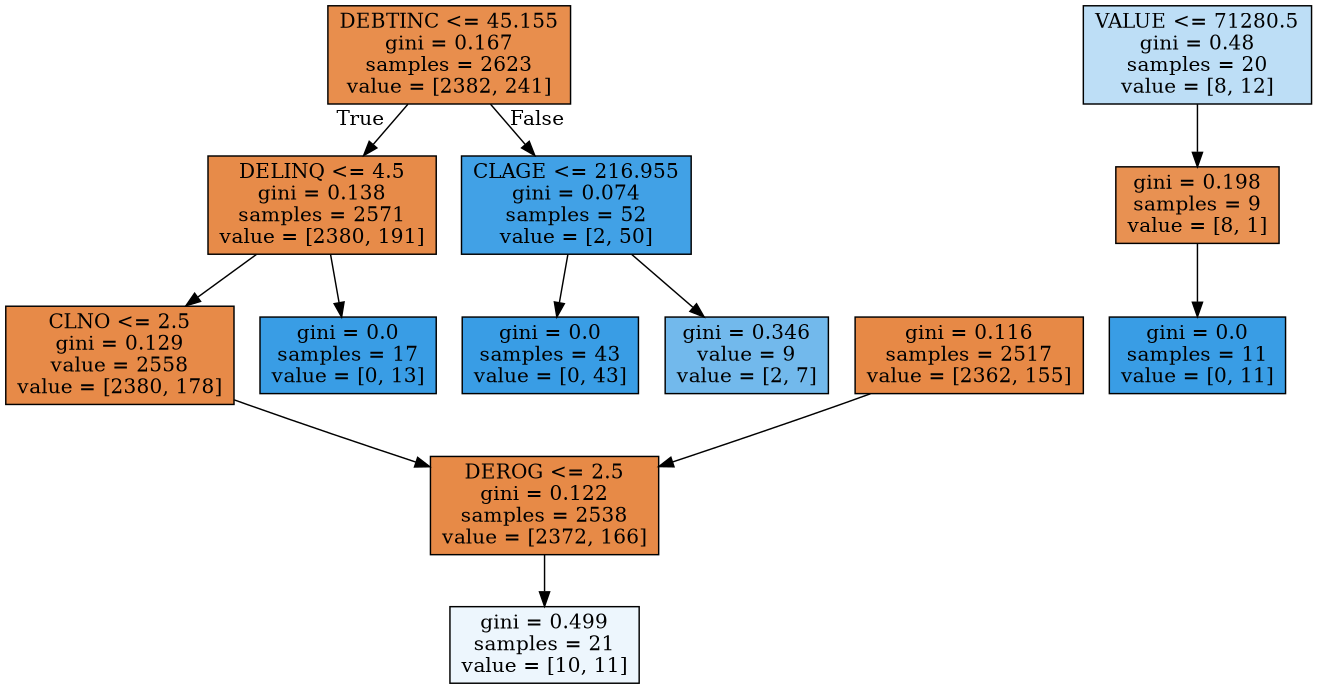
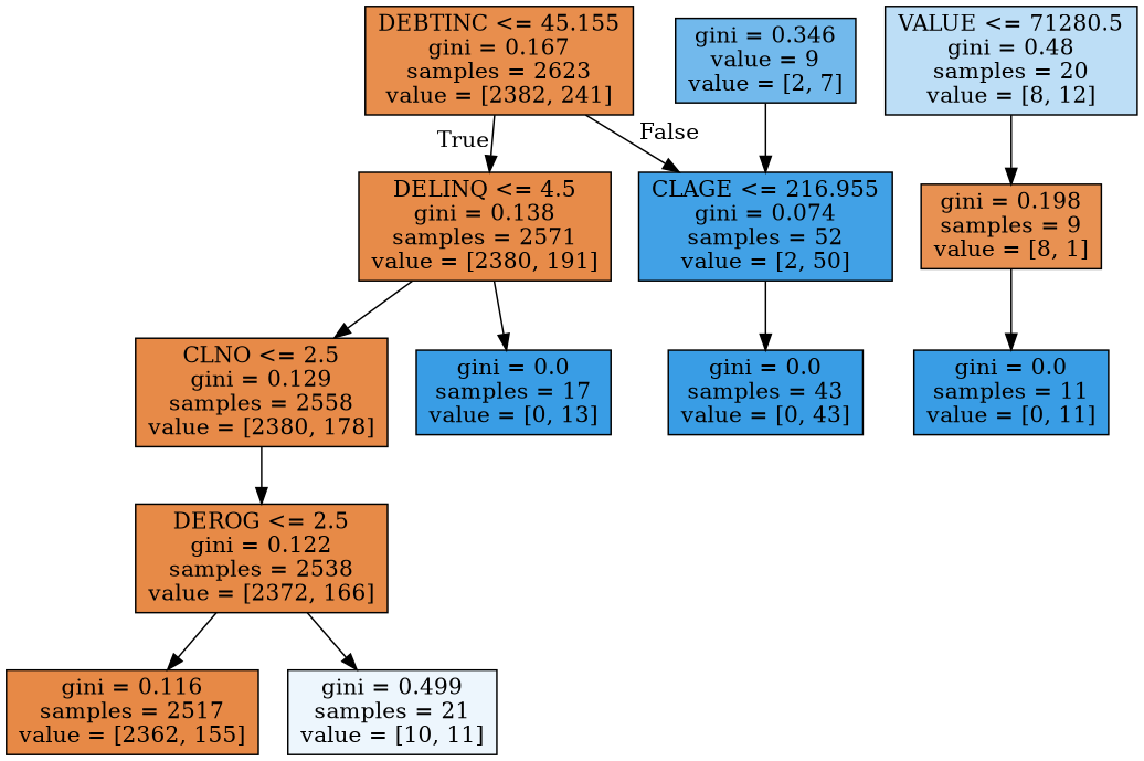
  digraph {
    node [color=black fillcolor="#399de5" shape=box style=filled]
    n1 [fillcolor="#e88e4d" label="DEBTINC <= 45.155\ngini = 0.167\nsamples = 2623\nvalue = [2382, 241]"]
    n2 [fillcolor="#e78b49" label="DELINQ <= 4.5\ngini = 0.138\nsamples = 2571\nvalue = [2380, 191]"]
    n3 [fillcolor="#41a1e6" label="CLAGE <= 216.955\ngini = 0.074\nsamples = 52\nvalue = [2, 50]"]
-   n4 [fillcolor="#e78a48" label="CLNO <= 2.5\ngini = 0.129\nvalue = 2558\nvalue = [2380, 178]"]
+   n4 [fillcolor="#e78a48" label="CLNO <= 2.5\ngini = 0.129\nsamples = 2558\nvalue = [2380, 178]"]
    n5 [label="gini = 0.0\nsamples = 17\nvalue = [0, 13]"]
    n6 [label="gini = 0.0\nsamples = 43\nvalue = [0, 43]"]
    n7 [fillcolor="#72b9ec" label="gini = 0.346\nvalue = 9\nvalue = [2, 7]"]
    n8 [fillcolor="#e78a47" label="DEROG <= 2.5\ngini = 0.122\nsamples = 2538\nvalue = [2372, 166]"]
    n9 [fillcolor="#bddef6" label="VALUE <= 71280.5\ngini = 0.48\nsamples = 20\nvalue = [8, 12]"]
    n10 [fillcolor="#e89152" label="gini = 0.198\nsamples = 9\nvalue = [8, 1]"]
    n11 [fillcolor="#e78946" label="gini = 0.116\nsamples = 2517\nvalue = [2362, 155]"]
    n12 [fillcolor="#edf6fd" label="gini = 0.499\nsamples = 21\nvalue = [10, 11]"]
    n13 [label="gini = 0.0\nsamples = 11\nvalue = [0, 11]"]
    n1 -> n2 [headlabel=True labelangle=45 labeldistance=2.5]
    n1 -> n3 [headlabel=False labelangle=-45 labeldistance=2.5]
    n2 -> n4
    n2 -> n5
    n3 -> n6
-   n3 -> n7
+   n7 -> n3
    n4 -> n8
-   n11 -> n8
+   n8 -> n11
    n8 -> n12
    n9 -> n10
    n10 -> n13
  }
